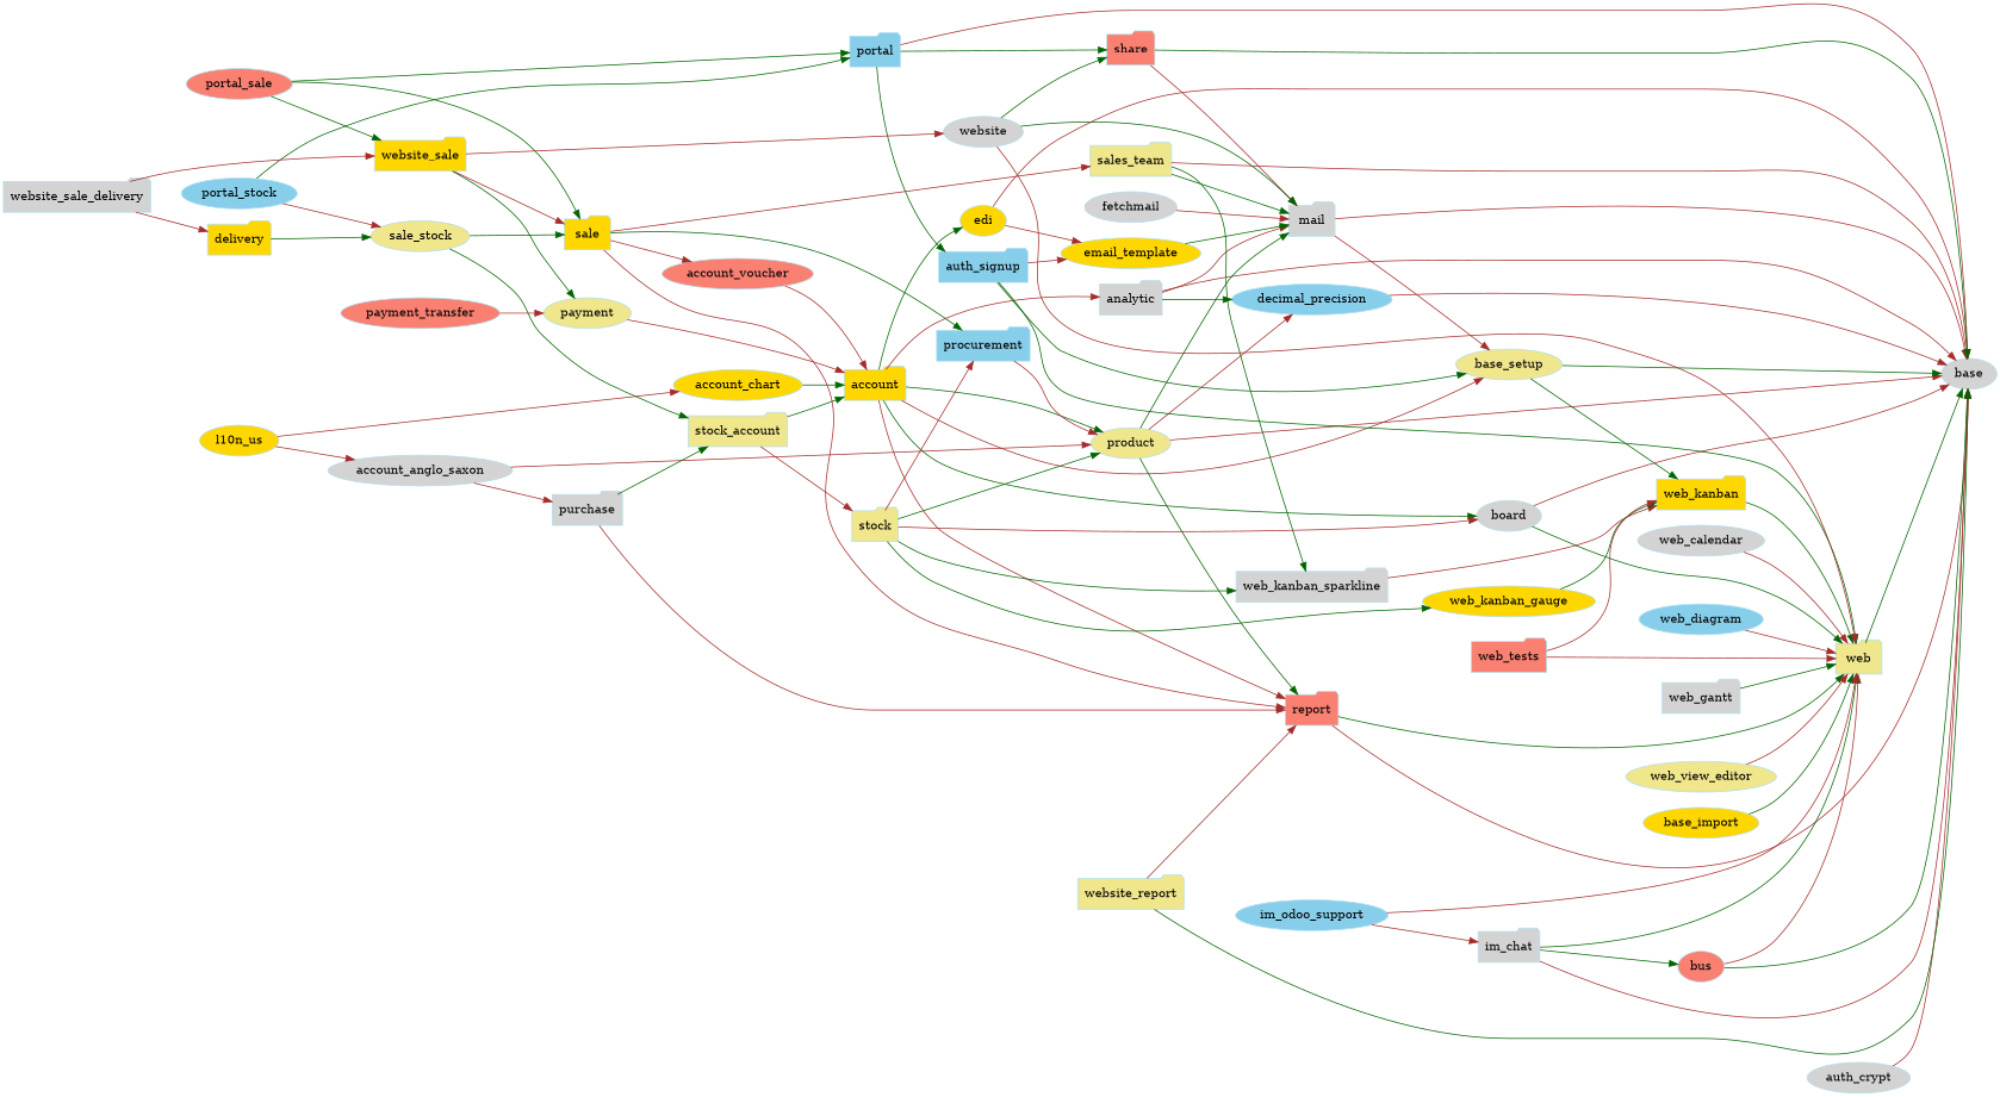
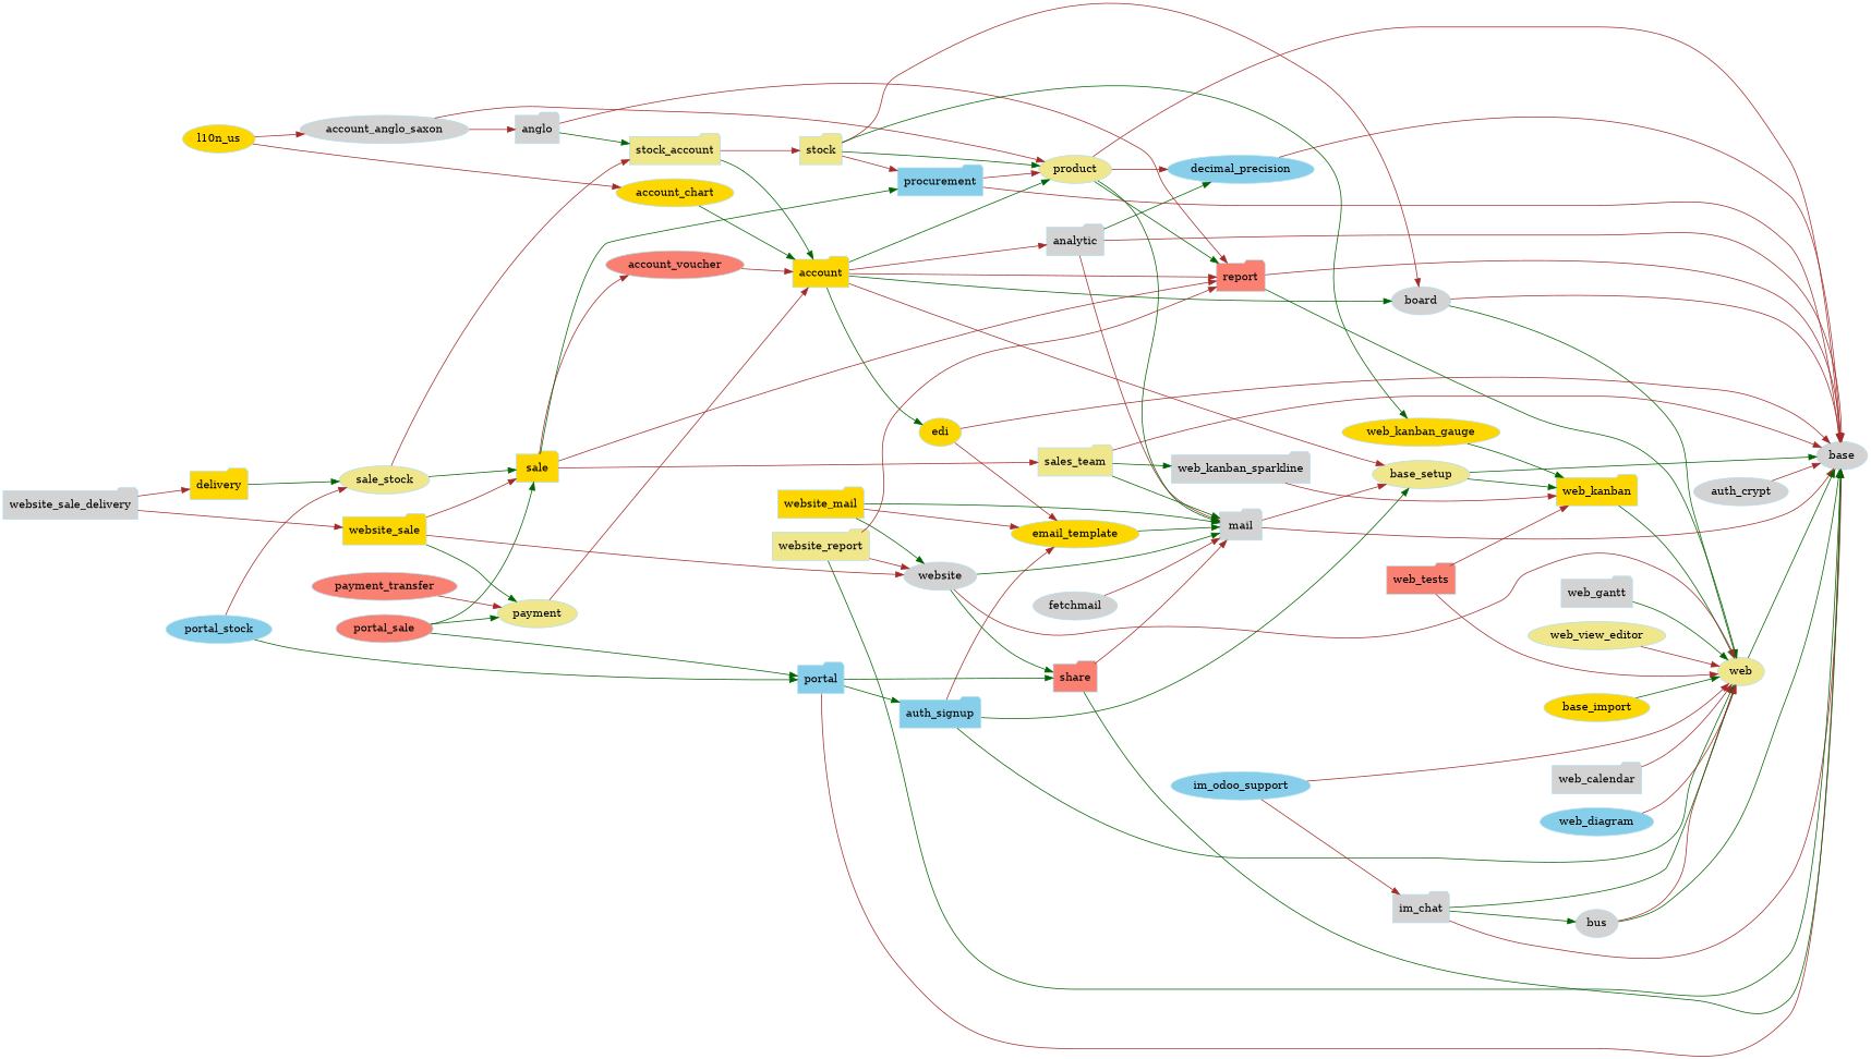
  digraph {
    rankdir=LR
    node [color=lightblue2 fillcolor=lightgrey shape=ellipse style=filled]
    edge [color=brown]
    account [fillcolor=gold shape=folder]
    analytic [shape=folder]
    product [fillcolor=khaki]
    base_setup [fillcolor=khaki]
    board
    edi [fillcolor=gold]
    report [fillcolor=salmon shape=folder]
    base
    decimal_precision [fillcolor=skyblue]
    mail [shape=folder]
    web_kanban [fillcolor=gold shape=folder]
-   web [fillcolor=khaki shape=folder]
+   web [fillcolor=khaki]
    email_template [fillcolor=gold]
    account_anglo_saxon
-   purchase [shape=folder]
+   purchase [shape=folder label=anglo]
    stock_account [fillcolor=khaki shape=folder]
    stock [fillcolor=khaki shape=folder]
    account_chart [fillcolor=gold]
    account_voucher [fillcolor=salmon]
    auth_crypt
    auth_signup [fillcolor=skyblue shape=folder]
    base_import [fillcolor=gold]
-   bus [fillcolor=salmon]
+   bus
    delivery [fillcolor=gold shape=folder]
    sale_stock [fillcolor=khaki]
    sale [fillcolor=gold shape=folder]
    procurement [fillcolor=skyblue shape=folder]
    sales_team [fillcolor=khaki shape=folder]
    fetchmail
    im_chat [shape=folder]
    im_odoo_support [fillcolor=skyblue]
    l10n_us [fillcolor=gold]
    payment [fillcolor=khaki]
    payment_transfer [fillcolor=salmon]
    portal [fillcolor=skyblue shape=folder]
    share [fillcolor=salmon shape=folder]
    portal_sale [fillcolor=salmon]
    web_kanban_sparkline [shape=folder]
    portal_stock [fillcolor=skyblue]
    web_kanban_gauge [fillcolor=gold]
-   web_calendar
+   web_calendar [shape=folder]
    web_diagram [fillcolor=skyblue]
    web_gantt [shape=folder]
    website
+   website_mail [fillcolor=gold shape=folder]
    website_report [fillcolor=khaki shape=folder]
    website_sale_delivery [shape=folder]
    website_sale [fillcolor=gold shape=folder]
    web_tests [fillcolor=salmon shape=folder]
    web_view_editor [fillcolor=khaki]
    account -> analytic
    account -> product [color=darkgreen]
    account -> base_setup
    account -> board [color=darkgreen]
    account -> edi [color=darkgreen]
    account -> report
    analytic -> base
    analytic -> decimal_precision [color=darkgreen]
    analytic -> mail
    product -> report [color=darkgreen]
    product -> base
    product -> decimal_precision
    product -> mail [color=darkgreen]
    base_setup -> base [color=darkgreen]
    base_setup -> web_kanban [color=darkgreen]
    board -> base
    board -> web [color=darkgreen]
    edi -> base
    edi -> email_template
    report -> base
    report -> web [color=darkgreen]
    decimal_precision -> base
    mail -> base_setup
    mail -> base
    web_kanban -> web [color=darkgreen]
    web -> base [color=darkgreen]
    email_template -> mail [color=darkgreen]
    account_anglo_saxon -> product
    account_anglo_saxon -> purchase
    purchase -> report
    purchase -> stock_account [color=darkgreen]
    stock_account -> account [color=darkgreen]
    stock_account -> stock
    stock -> product [color=darkgreen]
    stock -> board
    stock -> procurement
-   stock -> web_kanban_sparkline [color=darkgreen]
    stock -> web_kanban_gauge [color=darkgreen]
    account_chart -> account [color=darkgreen]
    account_voucher -> account
    auth_crypt -> base
    auth_signup -> base_setup [color=darkgreen]
    auth_signup -> web [color=darkgreen]
    auth_signup -> email_template
    base_import -> web [color=darkgreen]
    bus -> base [color=darkgreen]
    bus -> web
    delivery -> sale_stock [color=darkgreen]
-   sale_stock -> stock_account [color=darkgreen]
+   sale_stock -> stock_account
    sale_stock -> sale [color=darkgreen]
    sale -> report
    sale -> account_voucher
    sale -> procurement [color=darkgreen]
    sale -> sales_team
    procurement -> product
+   procurement -> base
    sales_team -> base
    sales_team -> mail [color=darkgreen]
    sales_team -> web_kanban_sparkline [color=darkgreen]
    fetchmail -> mail
    im_chat -> base
    im_chat -> web [color=darkgreen]
    im_chat -> bus [color=darkgreen]
    im_odoo_support -> web
    im_odoo_support -> im_chat
    l10n_us -> account_anglo_saxon
    l10n_us -> account_chart
    payment -> account
    payment_transfer -> payment
    portal -> base
    portal -> auth_signup [color=darkgreen]
    portal -> share [color=darkgreen]
    share -> base [color=darkgreen]
    share -> mail
    portal_sale -> sale [color=darkgreen]
-   portal_sale -> website_sale [color=darkgreen]
+   portal_sale -> payment [color=darkgreen]
    portal_sale -> portal [color=darkgreen]
    web_kanban_sparkline -> web_kanban
    portal_stock -> sale_stock
    portal_stock -> portal [color=darkgreen]
    web_kanban_gauge -> web_kanban [color=darkgreen]
    web_calendar -> web
    web_diagram -> web
    web_gantt -> web [color=darkgreen]
    website -> mail [color=darkgreen]
    website -> web
    website -> share [color=darkgreen]
+   website_mail -> mail [color=darkgreen]
+   website_mail -> email_template
+   website_mail -> website [color=darkgreen]
    website_report -> report
    website_report -> base [color=darkgreen]
+   website_report -> website
    website_sale_delivery -> delivery
    website_sale_delivery -> website_sale
    website_sale -> sale
    website_sale -> payment [color=darkgreen]
    website_sale -> website
    web_tests -> web_kanban
    web_tests -> web
    web_view_editor -> web
  }
